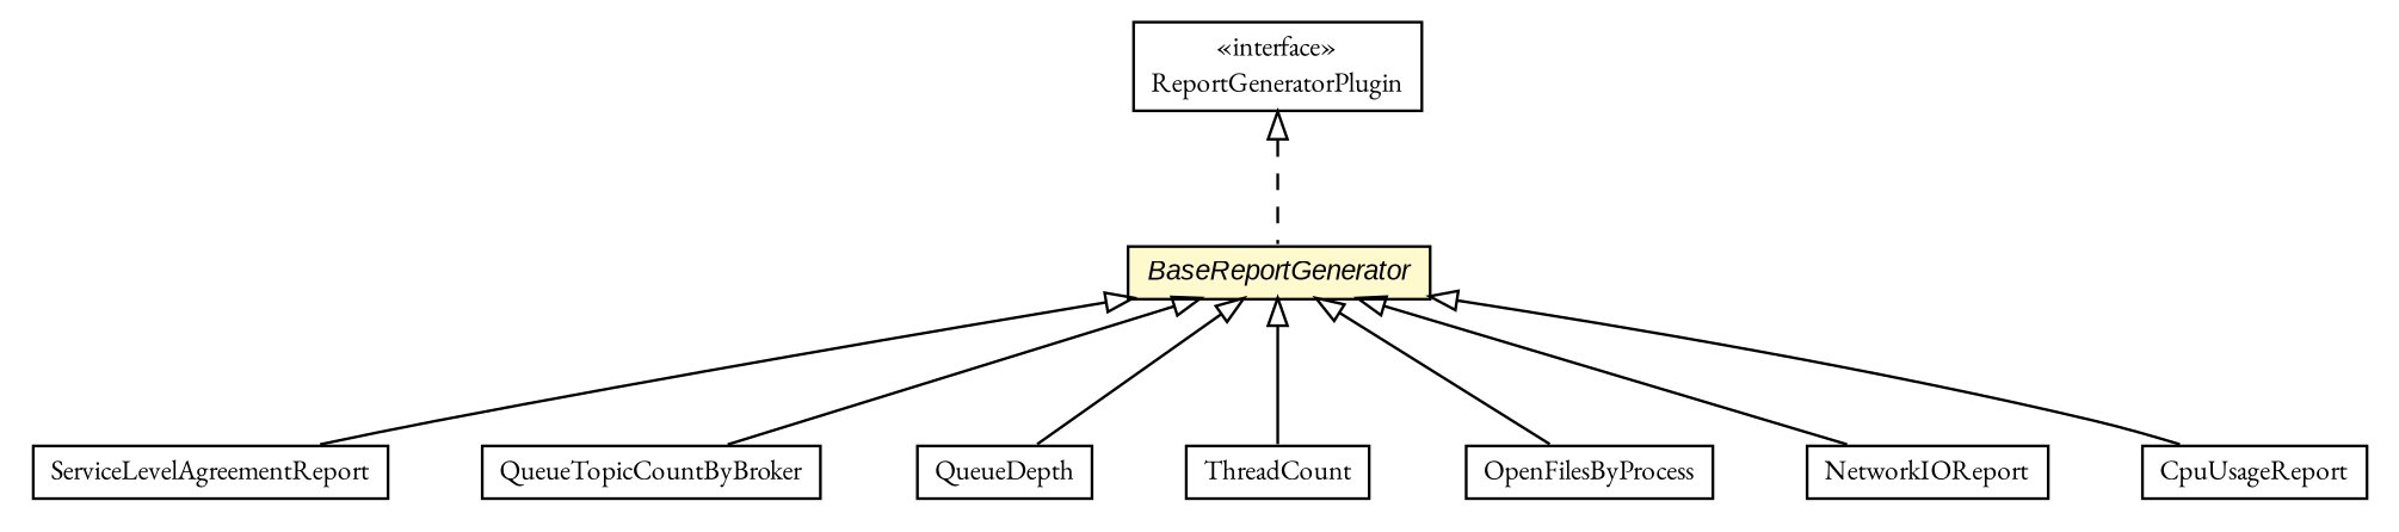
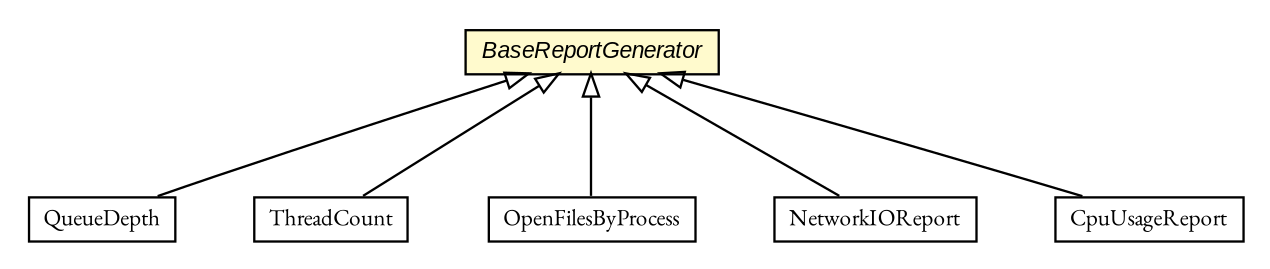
  digraph {
    fontname="EB Garamond"
    nodesep=0.25
    ranksep=0.5
    node [fontcolor=black fontname="EB Garamond" fontsize=10.0 shape=plaintext]
    edge [arrowtail=empty dir=back fontname="EB Garamond" fontsize=10 headport=p labelfontname=arial labelfontsize=10 tailport=p]
-   n1 [label=<<table title="org.miloss.fgsms.plugins.reporting.ReportGeneratorPlugin" border="0" cellborder="1" cellspacing="0" cellpadding="2" port="p" href="../../../../plugins/reporting/ReportGeneratorPlugin.html"> 		<tr><td><table border="0" cellspacing="0" cellpadding="1"> <tr><td align="center" balign="center"> &#171;interface&#187; </td></tr> <tr><td align="center" balign="center"> ReportGeneratorPlugin </td></tr> 		</table></td></tr> 		</table>>]
    n2 [label=<<table title="org.miloss.fgsms.services.rs.impl.reports.BaseReportGenerator" border="0" cellborder="1" cellspacing="0" cellpadding="2" port="p" bgcolor="lemonChiffon" href="./BaseReportGenerator.html"> 		<tr><td><table border="0" cellspacing="0" cellpadding="1"> <tr><td align="center" balign="center"><font face="arial italic"> BaseReportGenerator </font></td></tr> 		</table></td></tr> 		</table>>]
-   n3 [label=<<table title="org.miloss.fgsms.services.rs.impl.reports.ServiceLevelAgreementReport" border="0" cellborder="1" cellspacing="0" cellpadding="2" port="p" href="./ServiceLevelAgreementReport.html"> 		<tr><td><table border="0" cellspacing="0" cellpadding="1"> <tr><td align="center" balign="center"> ServiceLevelAgreementReport </td></tr> 		</table></td></tr> 		</table>>]
-   n4 [label=<<table title="org.miloss.fgsms.services.rs.impl.reports.broker.QueueTopicCountByBroker" border="0" cellborder="1" cellspacing="0" cellpadding="2" port="p" href="./broker/QueueTopicCountByBroker.html"> 		<tr><td><table border="0" cellspacing="0" cellpadding="1"> <tr><td align="center" balign="center"> QueueTopicCountByBroker </td></tr> 		</table></td></tr> 		</table>>]
    n5 [label=<<table title="org.miloss.fgsms.services.rs.impl.reports.broker.QueueDepth" border="0" cellborder="1" cellspacing="0" cellpadding="2" port="p" href="./broker/QueueDepth.html"> 		<tr><td><table border="0" cellspacing="0" cellpadding="1"> <tr><td align="center" balign="center"> QueueDepth </td></tr> 		</table></td></tr> 		</table>>]
    n6 [label=<<table title="org.miloss.fgsms.services.rs.impl.reports.os.ThreadCount" border="0" cellborder="1" cellspacing="0" cellpadding="2" port="p" href="./os/ThreadCount.html"> 		<tr><td><table border="0" cellspacing="0" cellpadding="1"> <tr><td align="center" balign="center"> ThreadCount </td></tr> 		</table></td></tr> 		</table>>]
    n7 [label=<<table title="org.miloss.fgsms.services.rs.impl.reports.os.OpenFilesByProcess" border="0" cellborder="1" cellspacing="0" cellpadding="2" port="p" href="./os/OpenFilesByProcess.html"> 		<tr><td><table border="0" cellspacing="0" cellpadding="1"> <tr><td align="center" balign="center"> OpenFilesByProcess </td></tr> 		</table></td></tr> 		</table>>]
    n8 [label=<<table title="org.miloss.fgsms.services.rs.impl.reports.os.NetworkIOReport" border="0" cellborder="1" cellspacing="0" cellpadding="2" port="p" href="./os/NetworkIOReport.html"> 		<tr><td><table border="0" cellspacing="0" cellpadding="1"> <tr><td align="center" balign="center"> NetworkIOReport </td></tr> 		</table></td></tr> 		</table>>]
    n9 [label=<<table title="org.miloss.fgsms.services.rs.impl.reports.os.CpuUsageReport" border="0" cellborder="1" cellspacing="0" cellpadding="2" port="p" href="./os/CpuUsageReport.html"> 		<tr><td><table border="0" cellspacing="0" cellpadding="1"> <tr><td align="center" balign="center"> CpuUsageReport </td></tr> 		</table></td></tr> 		</table>>]
-   n1 -> n2 [style=dashed]
-   n2 -> n3
-   n2 -> n4
    n2 -> n5
    n2 -> n6
    n2 -> n7
    n2 -> n8
    n2 -> n9
  }
